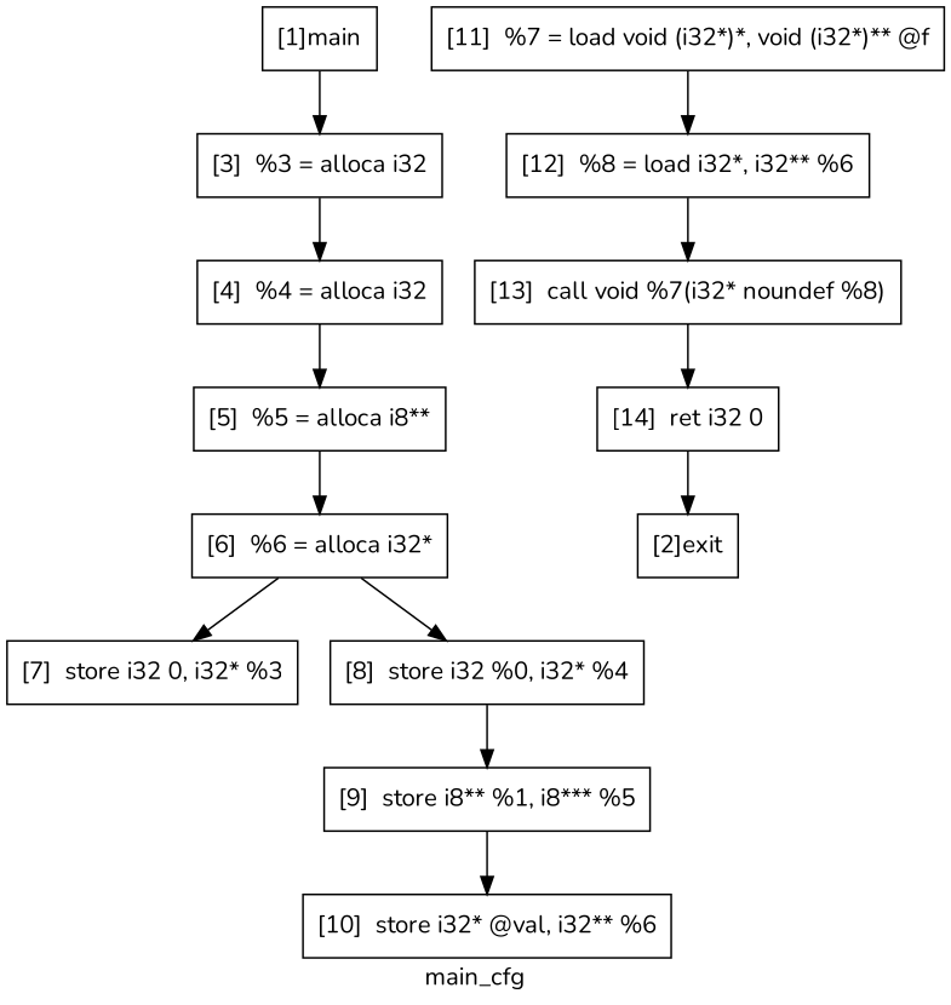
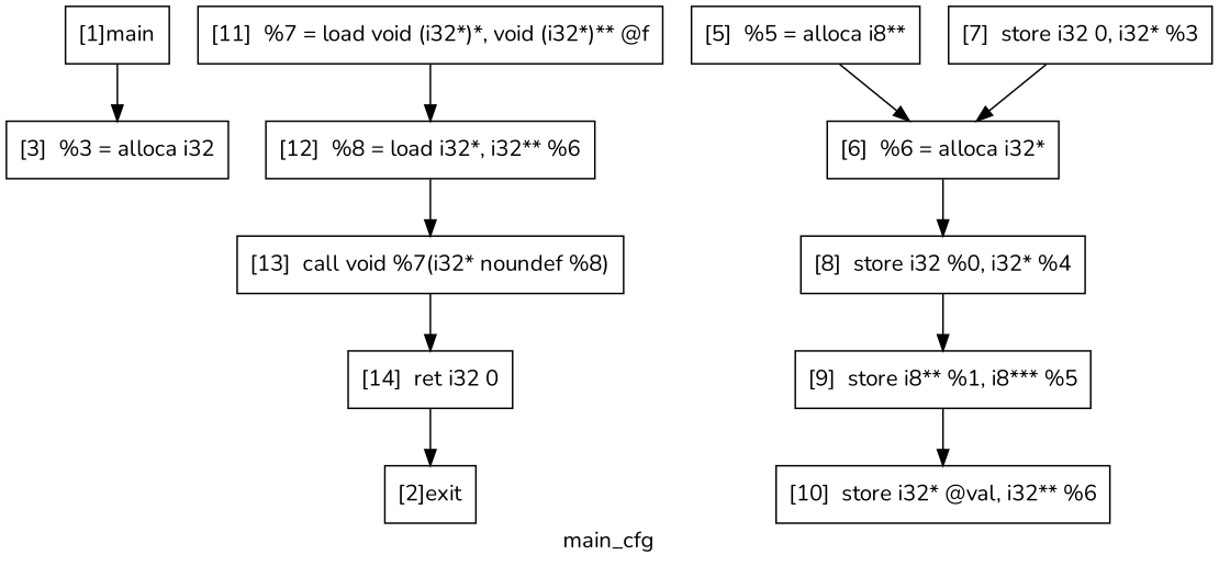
  digraph {
    fontname=Nunito
    label=main_cfg
    node [color=black fontname=Nunito shape=rectangle]
    edge [color=black fontname=Nunito]
    n1 [label="[1]main"]
    n2 [label="[3]  %3 = alloca i32"]
-   n3 [label="[4]  %4 = alloca i32"]
    n4 [label="[2]exit"]
    n5 [label="[5]  %5 = alloca i8**"]
    n6 [label="[6]  %6 = alloca i32*"]
    n7 [label="[7]  store i32 0, i32* %3"]
    n8 [label="[8]  store i32 %0, i32* %4"]
    n9 [label="[9]  store i8** %1, i8*** %5"]
    n10 [label="[10]  store i32* @val, i32** %6"]
    n11 [label="[11]  %7 = load void (i32*)*, void (i32*)** @f"]
    n12 [label="[12]  %8 = load i32*, i32** %6"]
    n13 [label="[13]  call void %7(i32* noundef %8)"]
    n14 [label="[14]  ret i32 0"]
    n1 -> n2
-   n2 -> n3
-   n3 -> n5
    n5 -> n6
-   n6 -> n7
+   n7 -> n6
    n6 -> n8
    n8 -> n9
    n9 -> n10
    n11 -> n12
    n12 -> n13
    n13 -> n14
    n14 -> n4
  }
